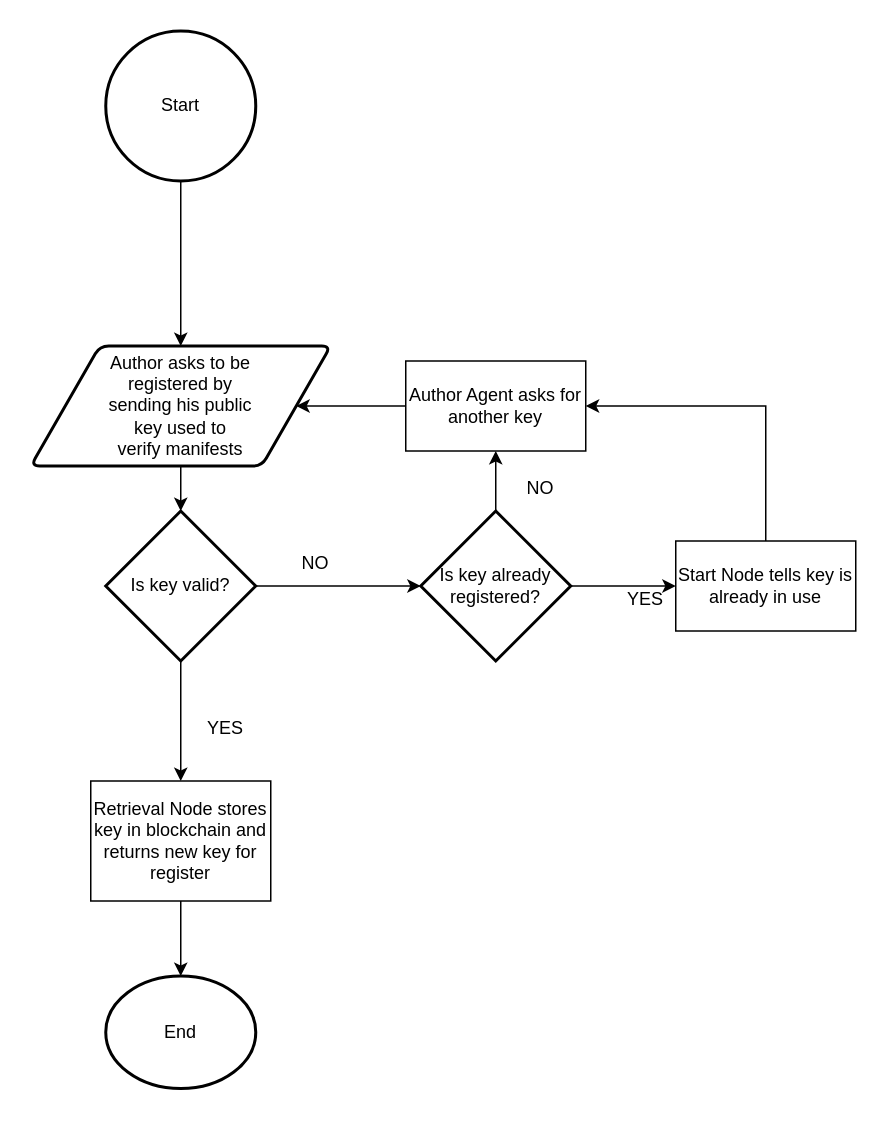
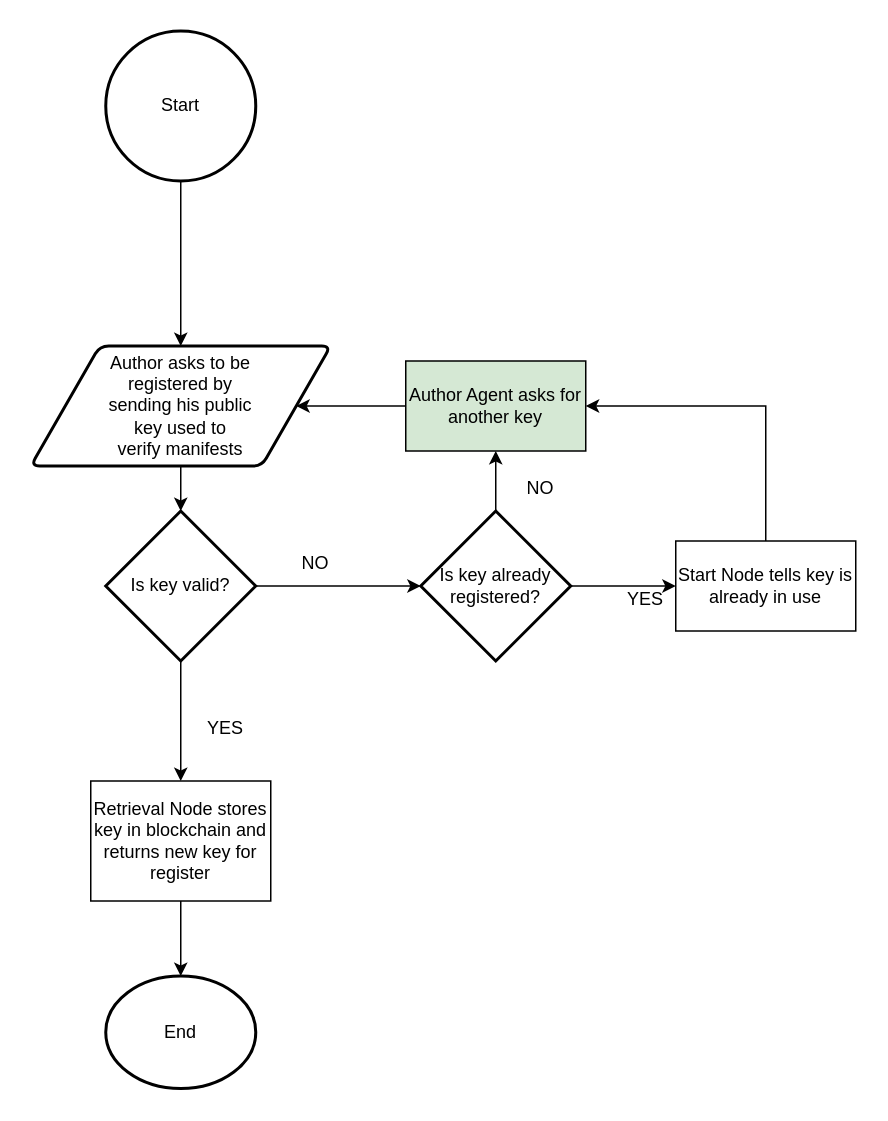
  <mxCell id="0" />
  <mxCell id="1" parent="0" />
  <mxCell id="2" style="edgeStyle=orthogonalEdgeStyle;rounded=0;orthogonalLoop=1;jettySize=auto;html=1;exitX=0.5;exitY=1;exitDx=0;exitDy=0;exitPerimeter=0;" edge="1" parent="1" source="3" target="5"><mxGeometry relative="1" as="geometry" /></mxCell>
  <mxCell id="3" value="Start" style="strokeWidth=2;html=1;shape=mxgraph.flowchart.start_2;whiteSpace=wrap;" vertex="1" parent="1"><mxGeometry x="70" y="20" width="100" height="100" as="geometry" /></mxCell>
  <mxCell id="4" style="edgeStyle=orthogonalEdgeStyle;rounded=0;orthogonalLoop=1;jettySize=auto;html=1;exitX=0.5;exitY=1;exitDx=0;exitDy=0;entryX=0.5;entryY=0;entryDx=0;entryDy=0;entryPerimeter=0;" edge="1" parent="1" source="5" target="8"><mxGeometry relative="1" as="geometry"><mxPoint x="120" y="340" as="targetPoint" /></mxGeometry></mxCell>
  <mxCell id="5" value="&lt;div&gt;Author asks to be &lt;br&gt;&lt;/div&gt;&lt;div&gt;registered by &lt;br&gt;&lt;/div&gt;&lt;div&gt;sending his public &lt;br&gt;&lt;/div&gt;&lt;div&gt;key used to &lt;br&gt;&lt;/div&gt;&lt;div&gt;verify manifests&lt;/div&gt;" style="shape=parallelogram;html=1;strokeWidth=2;perimeter=parallelogramPerimeter;whiteSpace=wrap;rounded=1;arcSize=12;size=0.23;" vertex="1" parent="1"><mxGeometry x="20" y="230" width="200" height="80" as="geometry" /></mxCell>
  <mxCell id="6" style="edgeStyle=orthogonalEdgeStyle;rounded=0;orthogonalLoop=1;jettySize=auto;html=1;exitX=0.5;exitY=1;exitDx=0;exitDy=0;exitPerimeter=0;entryX=0.5;entryY=0;entryDx=0;entryDy=0;" edge="1" parent="1" source="8" target="10"><mxGeometry relative="1" as="geometry" /></mxCell>
  <mxCell id="7" style="edgeStyle=orthogonalEdgeStyle;rounded=0;orthogonalLoop=1;jettySize=auto;html=1;exitX=1;exitY=0.5;exitDx=0;exitDy=0;exitPerimeter=0;entryX=0;entryY=0.5;entryDx=0;entryDy=0;entryPerimeter=0;" edge="1" parent="1" source="8" target="14"><mxGeometry relative="1" as="geometry" /></mxCell>
  <mxCell id="8" value="Is key valid?" style="strokeWidth=2;html=1;shape=mxgraph.flowchart.decision;whiteSpace=wrap;" vertex="1" parent="1"><mxGeometry x="70" y="340" width="100" height="100" as="geometry" /></mxCell>
  <mxCell id="9" style="edgeStyle=orthogonalEdgeStyle;rounded=0;orthogonalLoop=1;jettySize=auto;html=1;exitX=0.5;exitY=1;exitDx=0;exitDy=0;entryX=0.5;entryY=0;entryDx=0;entryDy=0;entryPerimeter=0;" edge="1" parent="1" source="10" target="11"><mxGeometry relative="1" as="geometry" /></mxCell>
  <mxCell id="10" value="Retrieval Node stores key in blockchain and returns new key for register" style="rounded=0;whiteSpace=wrap;html=1;" vertex="1" parent="1"><mxGeometry x="60" y="520" width="120" height="80" as="geometry" /></mxCell>
  <mxCell id="11" value="End" style="strokeWidth=2;html=1;shape=mxgraph.flowchart.start_2;whiteSpace=wrap;" vertex="1" parent="1"><mxGeometry x="70" y="650" width="100" height="75" as="geometry" /></mxCell>
  <mxCell id="12" style="edgeStyle=orthogonalEdgeStyle;rounded=0;orthogonalLoop=1;jettySize=auto;html=1;exitX=0.5;exitY=0;exitDx=0;exitDy=0;exitPerimeter=0;entryX=0.5;entryY=1;entryDx=0;entryDy=0;" edge="1" parent="1" source="14" target="16"><mxGeometry relative="1" as="geometry" /></mxCell>
  <mxCell id="13" style="edgeStyle=orthogonalEdgeStyle;rounded=0;orthogonalLoop=1;jettySize=auto;html=1;exitX=1;exitY=0.5;exitDx=0;exitDy=0;exitPerimeter=0;entryX=0;entryY=0.5;entryDx=0;entryDy=0;" edge="1" parent="1" source="14" target="20"><mxGeometry relative="1" as="geometry" /></mxCell>
  <mxCell id="14" value="Is key already registered?" style="strokeWidth=2;html=1;shape=mxgraph.flowchart.decision;whiteSpace=wrap;" vertex="1" parent="1"><mxGeometry x="280" y="340" width="100" height="100" as="geometry" /></mxCell>
  <mxCell id="15" style="edgeStyle=orthogonalEdgeStyle;rounded=0;orthogonalLoop=1;jettySize=auto;html=1;exitX=0;exitY=0.5;exitDx=0;exitDy=0;" edge="1" parent="1" source="16" target="5"><mxGeometry relative="1" as="geometry" /></mxCell>
- <mxCell id="16" value="Author Agent asks for another key" style="rounded=0;whiteSpace=wrap;html=1;" vertex="1" parent="1"><mxGeometry x="270" y="240" width="120" height="60" as="geometry" /></mxCell>
+ <mxCell id="16" value="Author Agent asks for another key" style="rounded=0;whiteSpace=wrap;html=1;fillColor=#d5e8d4;" vertex="1" parent="1"><mxGeometry x="270" y="240" width="120" height="60" as="geometry" /></mxCell>
  <mxCell id="17" value="NO" style="text;html=1;strokeColor=none;fillColor=none;align=center;verticalAlign=middle;whiteSpace=wrap;rounded=0;" vertex="1" parent="1"><mxGeometry x="180" y="360" width="60" height="30" as="geometry" /></mxCell>
  <mxCell id="18" value="NO" style="text;html=1;strokeColor=none;fillColor=none;align=center;verticalAlign=middle;whiteSpace=wrap;rounded=0;" vertex="1" parent="1"><mxGeometry x="330" y="310" width="60" height="30" as="geometry" /></mxCell>
  <mxCell id="19" style="edgeStyle=orthogonalEdgeStyle;rounded=0;orthogonalLoop=1;jettySize=auto;html=1;exitX=0.5;exitY=0;exitDx=0;exitDy=0;entryX=1;entryY=0.5;entryDx=0;entryDy=0;" edge="1" parent="1" source="20" target="16"><mxGeometry relative="1" as="geometry" /></mxCell>
  <mxCell id="20" value="Start Node tells key is already in use" style="rounded=0;whiteSpace=wrap;html=1;" vertex="1" parent="1"><mxGeometry x="450" y="360" width="120" height="60" as="geometry" /></mxCell>
  <mxCell id="21" value="YES" style="text;html=1;strokeColor=none;fillColor=none;align=center;verticalAlign=middle;whiteSpace=wrap;rounded=0;" vertex="1" parent="1"><mxGeometry x="120" y="470" width="60" height="30" as="geometry" /></mxCell>
  <mxCell id="22" value="YES" style="text;html=1;strokeColor=none;fillColor=none;align=center;verticalAlign=middle;whiteSpace=wrap;rounded=0;" vertex="1" parent="1"><mxGeometry x="400" y="384" width="60" height="30" as="geometry" /></mxCell>
